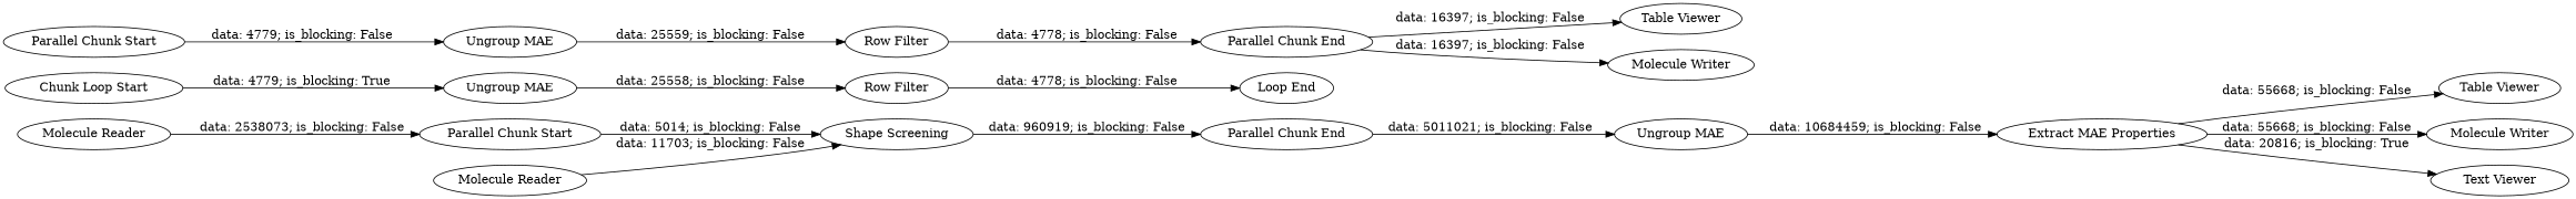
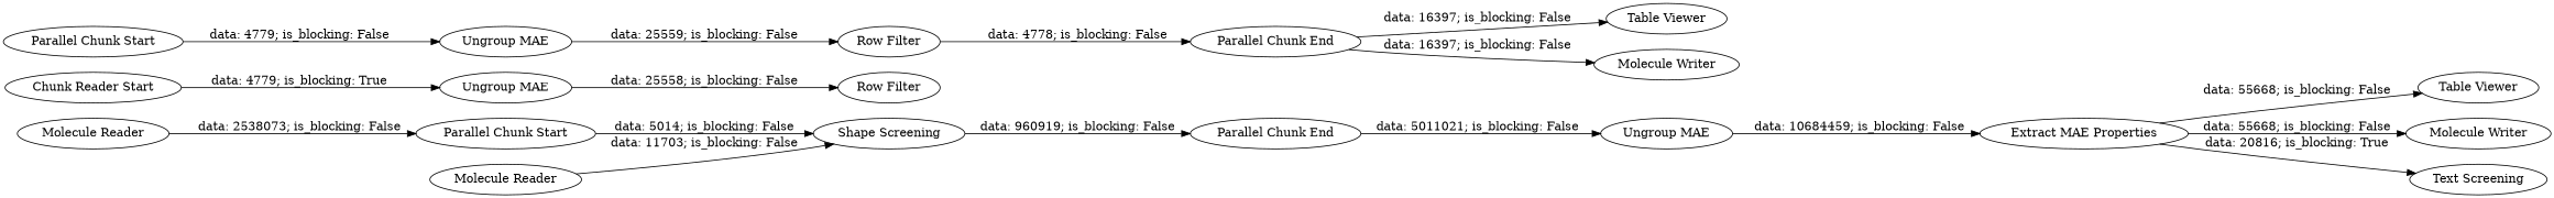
  digraph {
    rankdir=LR
    n1 [label="Ungroup MAE"]
    n2 [label="Extract MAE Properties"]
    n3 [label="Table Viewer"]
    n4 [label="Molecule Writer"]
-   n5 [label="Text Viewer"]
+   n5 [label="Text Screening"]
    n6 [label="Molecule Reader"]
    n7 [label="Parallel Chunk Start"]
    n8 [label="Shape Screening"]
    n9 [label="Molecule Reader"]
    n10 [label="Parallel Chunk End"]
    n11 [label="Row Filter"]
-   n12 [label="Loop End"]
-   n13 [label="Chunk Loop Start"]
+   n13 [label="Chunk Reader Start"]
    n14 [label="Ungroup MAE"]
    n15 [label="Table Viewer"]
    n16 [label="Parallel Chunk Start"]
    n17 [label="Ungroup MAE"]
    n18 [label="Row Filter"]
    n19 [label="Molecule Writer"]
    n20 [label="Parallel Chunk End"]
    n1 -> n2 [label="data: 10684459; is_blocking: False"]
    n2 -> n3 [label="data: 55668; is_blocking: False"]
    n2 -> n4 [label="data: 55668; is_blocking: False"]
    n2 -> n5 [label="data: 20816; is_blocking: True"]
    n6 -> n7 [label="data: 2538073; is_blocking: False"]
    n7 -> n8 [label="data: 5014; is_blocking: False"]
    n8 -> n10 [label="data: 960919; is_blocking: False"]
    n9 -> n8 [label="data: 11703; is_blocking: False"]
    n10 -> n1 [label="data: 5011021; is_blocking: False"]
-   n11 -> n12 [label="data: 4778; is_blocking: False"]
    n13 -> n14 [label="data: 4779; is_blocking: True"]
    n14 -> n11 [label="data: 25558; is_blocking: False"]
    n16 -> n17 [label="data: 4779; is_blocking: False"]
    n17 -> n18 [label="data: 25559; is_blocking: False"]
    n18 -> n20 [label="data: 4778; is_blocking: False"]
    n20 -> n15 [label="data: 16397; is_blocking: False"]
    n20 -> n19 [label="data: 16397; is_blocking: False"]
  }
